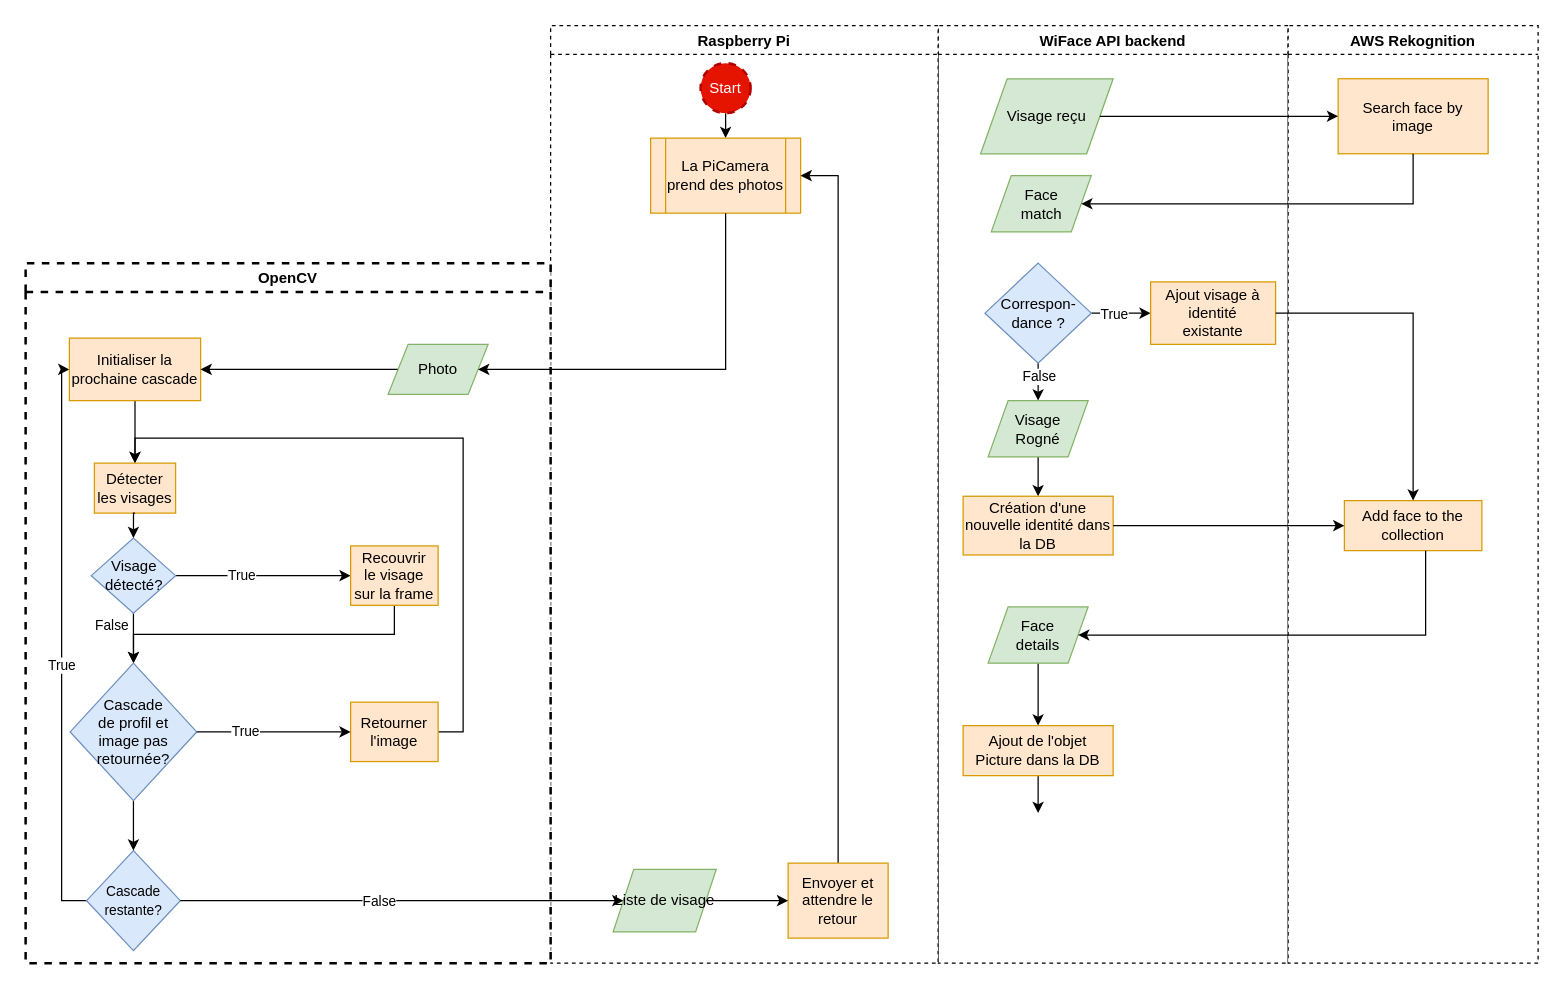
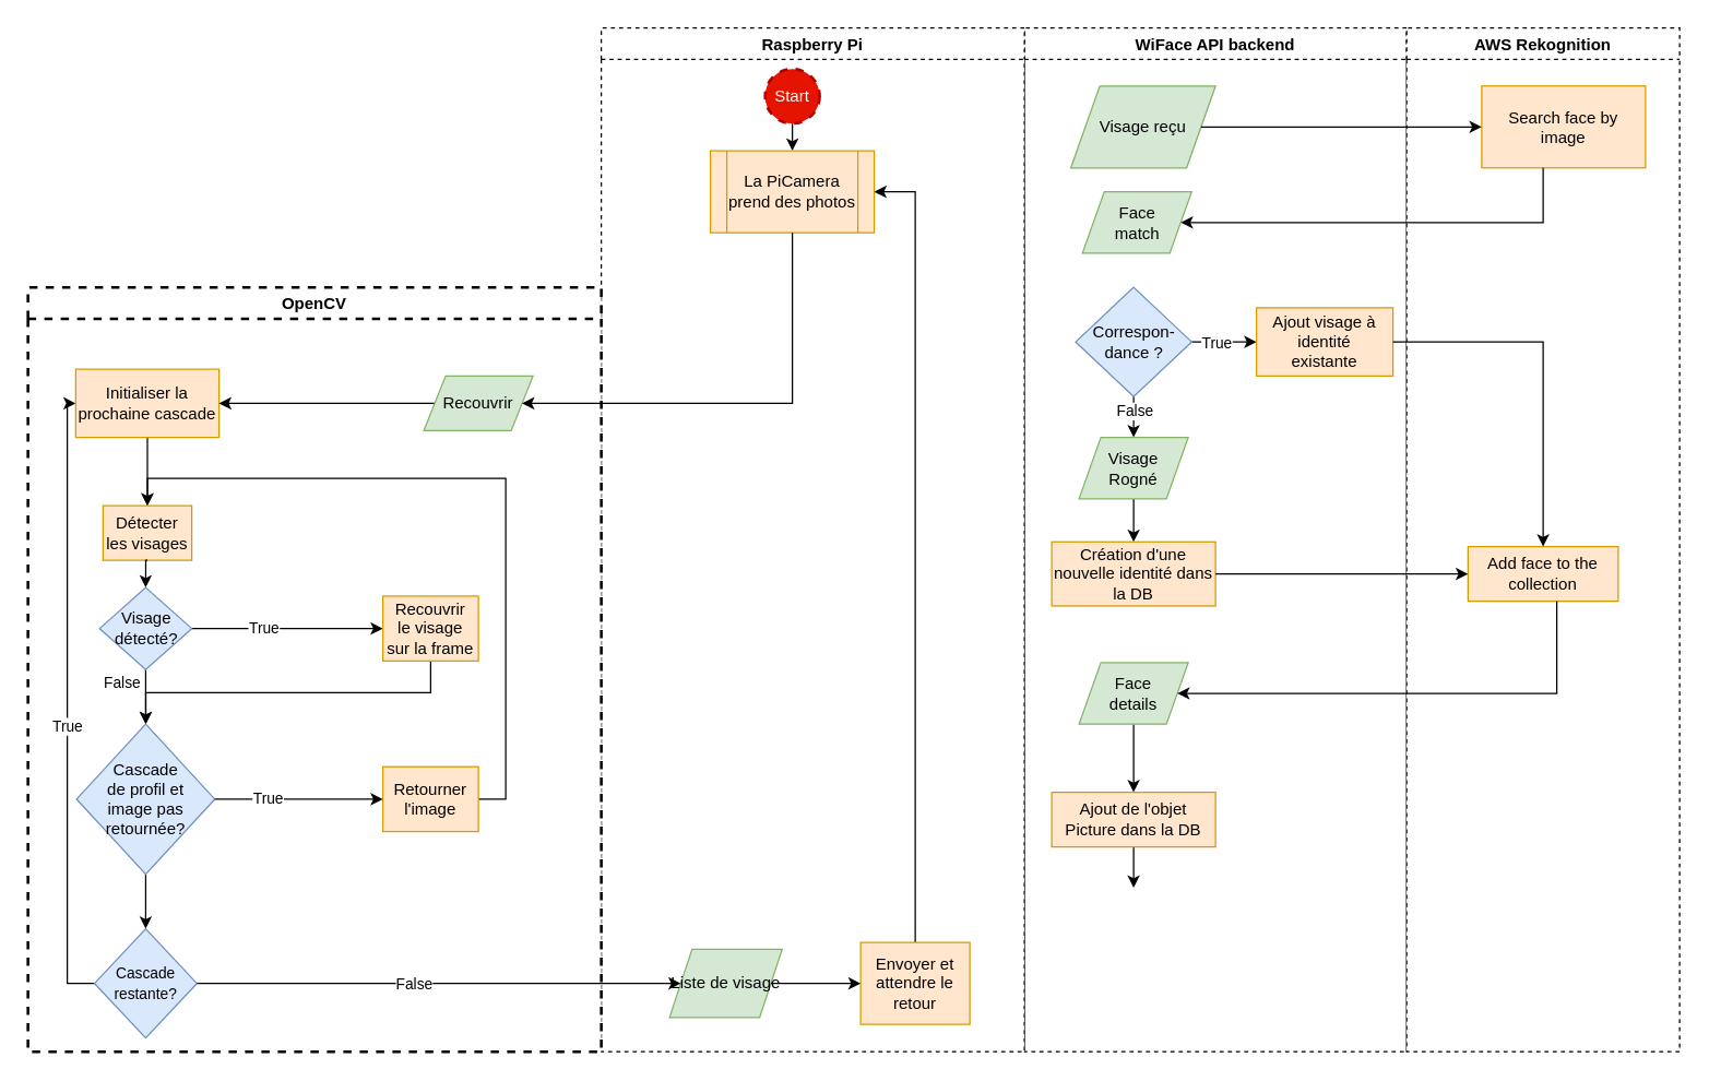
  <mxCell id="0" />
  <mxCell id="1" parent="0" />
  <mxCell id="2" value="WiFace API backend" style="swimlane;dashed=1;swimlaneFillColor=#ffffff;strokeColor=#000000;" parent="1" vertex="1"><mxGeometry x="750" y="20" width="280" height="750" as="geometry" /></mxCell>
  <mxCell id="3" value="Visage reçu" style="shape=parallelogram;perimeter=parallelogramPerimeter;whiteSpace=wrap;html=1;fillColor=#d5e8d4;strokeColor=#82b366;" parent="2" vertex="1"><mxGeometry x="34" y="42.5" width="106" height="60" as="geometry" /></mxCell>
  <mxCell id="4" value="&lt;div&gt;Face &lt;br&gt;&lt;/div&gt;&lt;div&gt;match&lt;/div&gt;" style="shape=parallelogram;perimeter=parallelogramPerimeter;whiteSpace=wrap;html=1;fillColor=#d5e8d4;strokeColor=#82b366;" parent="2" vertex="1"><mxGeometry x="42.5" y="120" width="80" height="45" as="geometry" /></mxCell>
  <mxCell id="5" style="edgeStyle=orthogonalEdgeStyle;rounded=0;jumpStyle=arc;orthogonalLoop=1;jettySize=auto;html=1;exitX=1;exitY=0.5;exitDx=0;exitDy=0;entryX=0;entryY=0.5;entryDx=0;entryDy=0;strokeColor=#000000;" parent="2" source="9" target="12" edge="1"><mxGeometry relative="1" as="geometry" /></mxCell>
  <mxCell id="6" value="True" style="edgeLabel;html=1;align=center;verticalAlign=middle;resizable=0;points=[];" parent="5" vertex="1" connectable="0"><mxGeometry x="-0.261" y="-2" relative="1" as="geometry"><mxPoint y="-2" as="offset" /></mxGeometry></mxCell>
  <mxCell id="7" style="edgeStyle=orthogonalEdgeStyle;rounded=0;jumpStyle=arc;orthogonalLoop=1;jettySize=auto;html=1;exitX=0.5;exitY=1;exitDx=0;exitDy=0;entryX=0.5;entryY=0;entryDx=0;entryDy=0;strokeColor=#000000;" parent="2" source="9" target="11" edge="1"><mxGeometry relative="1" as="geometry"><Array as="points"><mxPoint x="80" y="280" /><mxPoint x="80" y="280" /></Array></mxGeometry></mxCell>
  <mxCell id="8" value="False" style="edgeLabel;html=1;align=center;verticalAlign=middle;resizable=0;points=[];" parent="7" vertex="1" connectable="0"><mxGeometry x="-0.335" relative="1" as="geometry"><mxPoint as="offset" /></mxGeometry></mxCell>
  <mxCell id="9" value="&lt;div&gt;Correspon-&lt;/div&gt;&lt;div&gt;dance ?&lt;br&gt;&lt;/div&gt;" style="rhombus;whiteSpace=wrap;html=1;fillColor=#dae8fc;strokeColor=#6c8ebf;" parent="2" vertex="1"><mxGeometry x="37.5" y="190" width="85" height="80" as="geometry" /></mxCell>
  <mxCell id="10" style="edgeStyle=orthogonalEdgeStyle;rounded=0;jumpStyle=arc;orthogonalLoop=1;jettySize=auto;html=1;exitX=0.5;exitY=1;exitDx=0;exitDy=0;strokeColor=#000000;" parent="2" source="11" target="17" edge="1"><mxGeometry relative="1" as="geometry" /></mxCell>
  <mxCell id="11" value="&lt;div&gt;Visage&lt;/div&gt;&lt;div&gt;Rogné&lt;br&gt;&lt;/div&gt;" style="shape=parallelogram;perimeter=parallelogramPerimeter;whiteSpace=wrap;html=1;fillColor=#d5e8d4;strokeColor=#82b366;" parent="2" vertex="1"><mxGeometry x="40" y="300" width="80" height="45" as="geometry" /></mxCell>
  <mxCell id="12" value="&lt;div&gt;Ajout visage à identité&lt;/div&gt;&lt;div&gt;existante&lt;br&gt;&lt;/div&gt;" style="rounded=0;whiteSpace=wrap;html=1;fillColor=#ffe6cc;strokeColor=#d79b00;" parent="2" vertex="1"><mxGeometry x="170" y="205" width="100" height="50" as="geometry" /></mxCell>
  <mxCell id="13" style="edgeStyle=orthogonalEdgeStyle;rounded=0;jumpStyle=arc;orthogonalLoop=1;jettySize=auto;html=1;strokeColor=#000000;" parent="2" source="14" target="16" edge="1"><mxGeometry relative="1" as="geometry" /></mxCell>
  <mxCell id="14" value="&lt;div&gt;Face &lt;br&gt;&lt;/div&gt;details" style="shape=parallelogram;perimeter=parallelogramPerimeter;whiteSpace=wrap;html=1;fillColor=#d5e8d4;strokeColor=#82b366;" parent="2" vertex="1"><mxGeometry x="40" y="465" width="80" height="45" as="geometry" /></mxCell>
  <mxCell id="15" style="edgeStyle=orthogonalEdgeStyle;rounded=0;jumpStyle=arc;orthogonalLoop=1;jettySize=auto;html=1;exitX=0.5;exitY=1;exitDx=0;exitDy=0;shadow=0;strokeColor=#000000;" parent="2" source="16" edge="1"><mxGeometry relative="1" as="geometry"><mxPoint x="80" y="630" as="targetPoint" /></mxGeometry></mxCell>
  <mxCell id="16" value="Ajout de l'objet Picture dans la DB" style="rounded=0;whiteSpace=wrap;html=1;fillColor=#ffe6cc;strokeColor=#d79b00;" parent="2" vertex="1"><mxGeometry x="20" y="560" width="120" height="40" as="geometry" /></mxCell>
  <mxCell id="17" value="Création d'une nouvelle identité dans la DB" style="rounded=0;whiteSpace=wrap;html=1;fillColor=#ffe6cc;strokeColor=#d79b00;" parent="2" vertex="1"><mxGeometry x="20" y="376.5" width="120" height="47" as="geometry" /></mxCell>
  <mxCell id="18" value="AWS Rekognition" style="swimlane;startSize=23;fillColor=#ffffff;strokeColor=#000000;dashed=1;swimlaneFillColor=#ffffff;" parent="1" vertex="1"><mxGeometry x="1030" y="20" width="200" height="750" as="geometry" /></mxCell>
- <mxCell id="19" value="Search face by&lt;div&gt;image&lt;br&gt;&lt;/div&gt;" style="rounded=0;whiteSpace=wrap;html=1;fillColor=#ffe6cc;strokeColor=#d79b00;" parent="18" vertex="1"><mxGeometry x="40" y="42.5" width="120" height="60" as="geometry" /></mxCell>
+ <mxCell id="19" value="Search face by&lt;div&gt;image&lt;br&gt;&lt;/div&gt;" style="rounded=0;whiteSpace=wrap;html=1;fillColor=#ffe6cc;strokeColor=#d79b00;" parent="18" vertex="1"><mxGeometry x="55" y="42.5" width="120" height="60" as="geometry" /></mxCell>
  <mxCell id="20" value="Add face to the collection" style="rounded=0;whiteSpace=wrap;html=1;fillColor=#ffe6cc;strokeColor=#d79b00;" parent="18" vertex="1"><mxGeometry x="45" y="380" width="110" height="40" as="geometry" /></mxCell>
  <mxCell id="21" value="Raspberry Pi" style="swimlane;dashed=1;swimlaneFillColor=#ffffff;" parent="1" vertex="1"><mxGeometry x="440" y="20" width="310" height="750" as="geometry" /></mxCell>
  <mxCell id="22" style="edgeStyle=orthogonalEdgeStyle;rounded=0;jumpStyle=arc;orthogonalLoop=1;jettySize=auto;html=1;exitX=0.5;exitY=1;exitDx=0;exitDy=0;exitPerimeter=0;entryX=0.5;entryY=0;entryDx=0;entryDy=0;shadow=0;strokeColor=#000000;" parent="21" source="23" target="24" edge="1"><mxGeometry relative="1" as="geometry" /></mxCell>
  <mxCell id="23" value="Start" style="strokeWidth=2;html=1;shape=mxgraph.flowchart.start_2;whiteSpace=wrap;dashed=1;fillColor=#e51400;strokeColor=#B20000;fontColor=#ffffff;" parent="21" vertex="1"><mxGeometry x="120" y="30" width="40" height="40" as="geometry" /></mxCell>
  <mxCell id="24" value="&lt;div&gt;La PiCamera&lt;/div&gt;&lt;div&gt;prend des photos&lt;br&gt;&lt;/div&gt;" style="shape=process;whiteSpace=wrap;html=1;backgroundOutline=1;fillColor=#ffe6cc;strokeColor=#d79b00;" parent="21" vertex="1"><mxGeometry x="80" y="90" width="120" height="60" as="geometry" /></mxCell>
  <mxCell id="25" style="edgeStyle=orthogonalEdgeStyle;rounded=0;orthogonalLoop=1;jettySize=auto;html=1;exitX=0.5;exitY=0;exitDx=0;exitDy=0;entryX=1;entryY=0.5;entryDx=0;entryDy=0;" edge="1" parent="21" source="26" target="24"><mxGeometry relative="1" as="geometry" /></mxCell>
  <mxCell id="26" value="Envoyer et attendre le retour" style="rounded=0;whiteSpace=wrap;html=1;fillColor=#ffe6cc;strokeColor=#d79b00;" vertex="1" parent="21"><mxGeometry x="190" y="670" width="80" height="60" as="geometry" /></mxCell>
  <mxCell id="27" value="Liste de visage" style="shape=parallelogram;perimeter=parallelogramPerimeter;whiteSpace=wrap;html=1;fillColor=#d5e8d4;strokeColor=#82b366;" vertex="1" parent="21"><mxGeometry x="50" y="675" width="82.5" height="50" as="geometry" /></mxCell>
  <mxCell id="28" value="" style="edgeStyle=orthogonalEdgeStyle;rounded=0;orthogonalLoop=1;jettySize=auto;html=1;" edge="1" parent="21" source="27" target="26"><mxGeometry relative="1" as="geometry" /></mxCell>
  <mxCell id="29" style="edgeStyle=orthogonalEdgeStyle;rounded=0;jumpStyle=arc;orthogonalLoop=1;jettySize=auto;html=1;strokeColor=#000000;" parent="1" source="3" target="19" edge="1"><mxGeometry relative="1" as="geometry" /></mxCell>
  <mxCell id="30" style="edgeStyle=orthogonalEdgeStyle;rounded=0;jumpStyle=arc;orthogonalLoop=1;jettySize=auto;html=1;strokeColor=#000000;entryX=1;entryY=0.5;entryDx=0;entryDy=0;" parent="1" source="19" target="4" edge="1"><mxGeometry relative="1" as="geometry"><mxPoint x="1130" y="290" as="targetPoint" /><Array as="points"><mxPoint x="1130" y="163" /></Array></mxGeometry></mxCell>
  <mxCell id="31" value="" style="edgeStyle=orthogonalEdgeStyle;rounded=0;jumpStyle=arc;orthogonalLoop=1;jettySize=auto;html=1;strokeColor=#000000;entryX=1;entryY=0.5;entryDx=0;entryDy=0;" parent="1" source="20" target="14" edge="1"><mxGeometry relative="1" as="geometry"><mxPoint x="1140" y="600" as="targetPoint" /><Array as="points"><mxPoint x="1140" y="508" /></Array></mxGeometry></mxCell>
  <mxCell id="32" style="edgeStyle=orthogonalEdgeStyle;rounded=0;jumpStyle=arc;orthogonalLoop=1;jettySize=auto;html=1;exitX=1;exitY=0.5;exitDx=0;exitDy=0;entryX=0;entryY=0.5;entryDx=0;entryDy=0;shadow=0;strokeColor=#000000;" parent="1" source="17" target="20" edge="1"><mxGeometry relative="1" as="geometry"><Array as="points"><mxPoint x="940" y="420" /><mxPoint x="940" y="420" /></Array></mxGeometry></mxCell>
  <mxCell id="33" style="edgeStyle=orthogonalEdgeStyle;rounded=0;jumpStyle=arc;orthogonalLoop=1;jettySize=auto;html=1;exitX=1;exitY=0.5;exitDx=0;exitDy=0;entryX=0.5;entryY=0;entryDx=0;entryDy=0;shadow=0;strokeColor=#000000;" parent="1" source="12" target="20" edge="1"><mxGeometry relative="1" as="geometry"><Array as="points"><mxPoint x="1130" y="250" /></Array></mxGeometry></mxCell>
  <mxCell id="34" value="OpenCV" style="swimlane;startSize=23;dashed=1;strokeWidth=2;swimlaneFillColor=#FFFFFF;fillColor=#FFFFFF;strokeColor=#000000;" parent="1" vertex="1"><mxGeometry x="20" y="210" width="420" height="560" as="geometry" /></mxCell>
  <mxCell id="35" style="edgeStyle=orthogonalEdgeStyle;rounded=0;orthogonalLoop=1;jettySize=auto;html=1;exitX=0.5;exitY=1;exitDx=0;exitDy=0;entryX=0.5;entryY=0;entryDx=0;entryDy=0;" parent="34" source="39" target="52" edge="1"><mxGeometry relative="1" as="geometry" /></mxCell>
  <mxCell id="36" value="&lt;div&gt;False&lt;/div&gt;" style="edgeLabel;html=1;align=center;verticalAlign=middle;resizable=0;points=[];" parent="35" vertex="1" connectable="0"><mxGeometry x="0.269" y="-1" relative="1" as="geometry"><mxPoint x="-16.5" y="-15.14" as="offset" /></mxGeometry></mxCell>
  <mxCell id="37" style="edgeStyle=orthogonalEdgeStyle;rounded=0;orthogonalLoop=1;jettySize=auto;html=1;exitX=1;exitY=0.5;exitDx=0;exitDy=0;entryX=0;entryY=0.5;entryDx=0;entryDy=0;" parent="34" source="39" target="44" edge="1"><mxGeometry relative="1" as="geometry" /></mxCell>
  <mxCell id="38" value="True" style="edgeLabel;html=1;align=center;verticalAlign=middle;resizable=0;points=[];" parent="37" vertex="1" connectable="0"><mxGeometry x="-0.262" y="1" relative="1" as="geometry"><mxPoint as="offset" /></mxGeometry></mxCell>
  <mxCell id="39" value="Visage détecté?" style="rhombus;whiteSpace=wrap;html=1;fillColor=#dae8fc;strokeColor=#6c8ebf;" parent="34" vertex="1"><mxGeometry x="52.5" y="220" width="67.5" height="60" as="geometry" /></mxCell>
  <mxCell id="40" style="edgeStyle=orthogonalEdgeStyle;rounded=0;orthogonalLoop=1;jettySize=auto;html=1;exitX=0;exitY=0.5;exitDx=0;exitDy=0;entryX=0;entryY=0.5;entryDx=0;entryDy=0;" edge="1" parent="34" source="42" target="46"><mxGeometry relative="1" as="geometry" /></mxCell>
  <mxCell id="41" value="True" style="edgeLabel;html=1;align=center;verticalAlign=middle;resizable=0;points=[];" vertex="1" connectable="0" parent="40"><mxGeometry x="-0.079" relative="1" as="geometry"><mxPoint as="offset" /></mxGeometry></mxCell>
  <mxCell id="42" value="&lt;div&gt;&lt;font style=&quot;font-size: 11px&quot;&gt;Cascade&lt;br&gt;&lt;/font&gt;&lt;/div&gt;&lt;div&gt;&lt;font style=&quot;font-size: 11px&quot;&gt;restante?&lt;br&gt;&lt;/font&gt;&lt;/div&gt;" style="rhombus;whiteSpace=wrap;html=1;fillColor=#dae8fc;strokeColor=#6c8ebf;" parent="34" vertex="1"><mxGeometry x="48.75" y="470" width="75" height="80" as="geometry" /></mxCell>
  <mxCell id="43" style="edgeStyle=orthogonalEdgeStyle;rounded=0;orthogonalLoop=1;jettySize=auto;html=1;exitX=0.5;exitY=1;exitDx=0;exitDy=0;" edge="1" parent="34" source="44" target="52"><mxGeometry relative="1" as="geometry" /></mxCell>
  <mxCell id="44" value="&lt;div&gt;Recouvrir&lt;/div&gt;&lt;div&gt;le visage&lt;/div&gt;&lt;div&gt;sur la frame&lt;br&gt;&lt;/div&gt;" style="rounded=0;whiteSpace=wrap;html=1;fillColor=#ffe6cc;strokeColor=#d79b00;" parent="34" vertex="1"><mxGeometry x="260" y="226.25" width="70" height="47.5" as="geometry" /></mxCell>
  <mxCell id="45" style="edgeStyle=orthogonalEdgeStyle;rounded=0;jumpStyle=arc;orthogonalLoop=1;jettySize=auto;html=1;exitX=0.5;exitY=1;exitDx=0;exitDy=0;entryX=0.5;entryY=0;entryDx=0;entryDy=0;shadow=0;strokeColor=#000000;" parent="34" source="46" target="47" edge="1"><mxGeometry relative="1" as="geometry" /></mxCell>
  <mxCell id="46" value="&lt;div&gt;Initialiser la prochaine cascade&lt;/div&gt;" style="rounded=0;whiteSpace=wrap;html=1;fillColor=#ffe6cc;strokeColor=#d79b00;" parent="34" vertex="1"><mxGeometry x="35" y="60" width="105" height="50" as="geometry" /></mxCell>
  <mxCell id="47" value="&lt;div&gt;Détecter les visages&lt;br&gt;&lt;/div&gt;" style="rounded=0;whiteSpace=wrap;html=1;fillColor=#ffe6cc;strokeColor=#d79b00;" parent="34" vertex="1"><mxGeometry x="55" y="160" width="65" height="40" as="geometry" /></mxCell>
  <mxCell id="48" style="edgeStyle=orthogonalEdgeStyle;rounded=0;orthogonalLoop=1;jettySize=auto;html=1;exitX=0.5;exitY=1;exitDx=0;exitDy=0;entryX=0.5;entryY=0;entryDx=0;entryDy=0;" parent="34" source="47" target="39" edge="1"><mxGeometry relative="1" as="geometry" /></mxCell>
  <mxCell id="49" style="edgeStyle=orthogonalEdgeStyle;rounded=0;jumpStyle=arc;orthogonalLoop=1;jettySize=auto;html=1;exitX=1;exitY=0.5;exitDx=0;exitDy=0;shadow=0;strokeColor=#000000;" parent="34" source="50" target="46" edge="1"><mxGeometry relative="1" as="geometry" /></mxCell>
- <mxCell id="50" value="Photo" style="shape=parallelogram;perimeter=parallelogramPerimeter;whiteSpace=wrap;html=1;fillColor=#d5e8d4;strokeColor=#82b366;direction=west;" parent="34" vertex="1"><mxGeometry x="290" y="65" width="80" height="40" as="geometry" /></mxCell>
+ <mxCell id="50" value="Recouvrir" style="shape=parallelogram;perimeter=parallelogramPerimeter;whiteSpace=wrap;html=1;fillColor=#d5e8d4;strokeColor=#82b366;direction=west;" parent="34" vertex="1"><mxGeometry x="290" y="65" width="80" height="40" as="geometry" /></mxCell>
  <mxCell id="51" style="edgeStyle=orthogonalEdgeStyle;rounded=0;orthogonalLoop=1;jettySize=auto;html=1;exitX=0.5;exitY=1;exitDx=0;exitDy=0;entryX=0.5;entryY=0;entryDx=0;entryDy=0;" edge="1" parent="34" source="52" target="42"><mxGeometry relative="1" as="geometry" /></mxCell>
  <mxCell id="52" value="&lt;div&gt;Cascade&lt;/div&gt;&lt;div&gt;de profil et&lt;/div&gt;&lt;div&gt;image pas retournée?&lt;br&gt;&lt;/div&gt;" style="rhombus;whiteSpace=wrap;html=1;fillColor=#dae8fc;strokeColor=#6c8ebf;" vertex="1" parent="34"><mxGeometry x="35.63" y="320" width="101.25" height="110" as="geometry" /></mxCell>
  <mxCell id="53" style="edgeStyle=orthogonalEdgeStyle;rounded=0;orthogonalLoop=1;jettySize=auto;html=1;exitX=1;exitY=0.5;exitDx=0;exitDy=0;entryX=0.5;entryY=0;entryDx=0;entryDy=0;" edge="1" parent="34" source="54" target="47"><mxGeometry relative="1" as="geometry" /></mxCell>
  <mxCell id="54" value="&lt;div&gt;Retourner&lt;/div&gt;&lt;div&gt;l'image&lt;br&gt;&lt;/div&gt;" style="rounded=0;whiteSpace=wrap;html=1;fillColor=#ffe6cc;strokeColor=#d79b00;" vertex="1" parent="34"><mxGeometry x="260" y="351.25" width="70" height="47.5" as="geometry" /></mxCell>
  <mxCell id="55" style="edgeStyle=orthogonalEdgeStyle;rounded=0;orthogonalLoop=1;jettySize=auto;html=1;exitX=1;exitY=0.5;exitDx=0;exitDy=0;entryX=0;entryY=0.5;entryDx=0;entryDy=0;" edge="1" parent="34" source="52" target="54"><mxGeometry relative="1" as="geometry"><mxPoint x="250" y="355" as="targetPoint" /></mxGeometry></mxCell>
  <mxCell id="56" value="&lt;div&gt;True&lt;/div&gt;" style="edgeLabel;html=1;align=center;verticalAlign=middle;resizable=0;points=[];" vertex="1" connectable="0" parent="55"><mxGeometry x="-0.367" y="1" relative="1" as="geometry"><mxPoint as="offset" /></mxGeometry></mxCell>
  <mxCell id="57" style="edgeStyle=orthogonalEdgeStyle;rounded=0;jumpStyle=arc;orthogonalLoop=1;jettySize=auto;html=1;exitX=0.5;exitY=1;exitDx=0;exitDy=0;entryX=0;entryY=0.5;entryDx=0;entryDy=0;shadow=0;strokeColor=#000000;" parent="1" source="24" target="50" edge="1"><mxGeometry relative="1" as="geometry"><Array as="points"><mxPoint x="580" y="295" /></Array></mxGeometry></mxCell>
  <mxCell id="58" style="edgeStyle=orthogonalEdgeStyle;rounded=0;orthogonalLoop=1;jettySize=auto;html=1;exitX=1;exitY=0.5;exitDx=0;exitDy=0;" edge="1" parent="1" source="42" target="27"><mxGeometry relative="1" as="geometry" /></mxCell>
  <mxCell id="59" value="False" style="edgeLabel;html=1;align=center;verticalAlign=middle;resizable=0;points=[];" vertex="1" connectable="0" parent="58"><mxGeometry x="-0.104" relative="1" as="geometry"><mxPoint as="offset" /></mxGeometry></mxCell>
